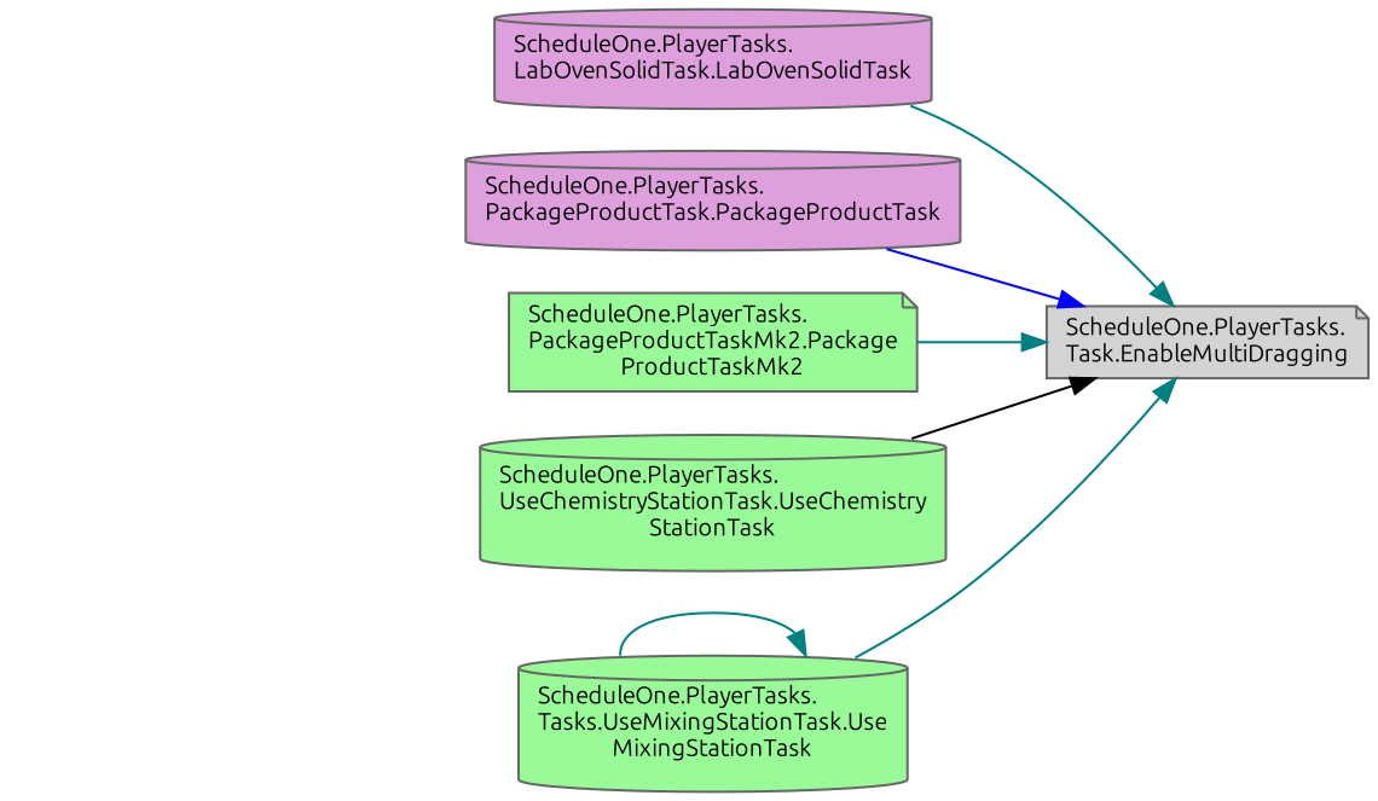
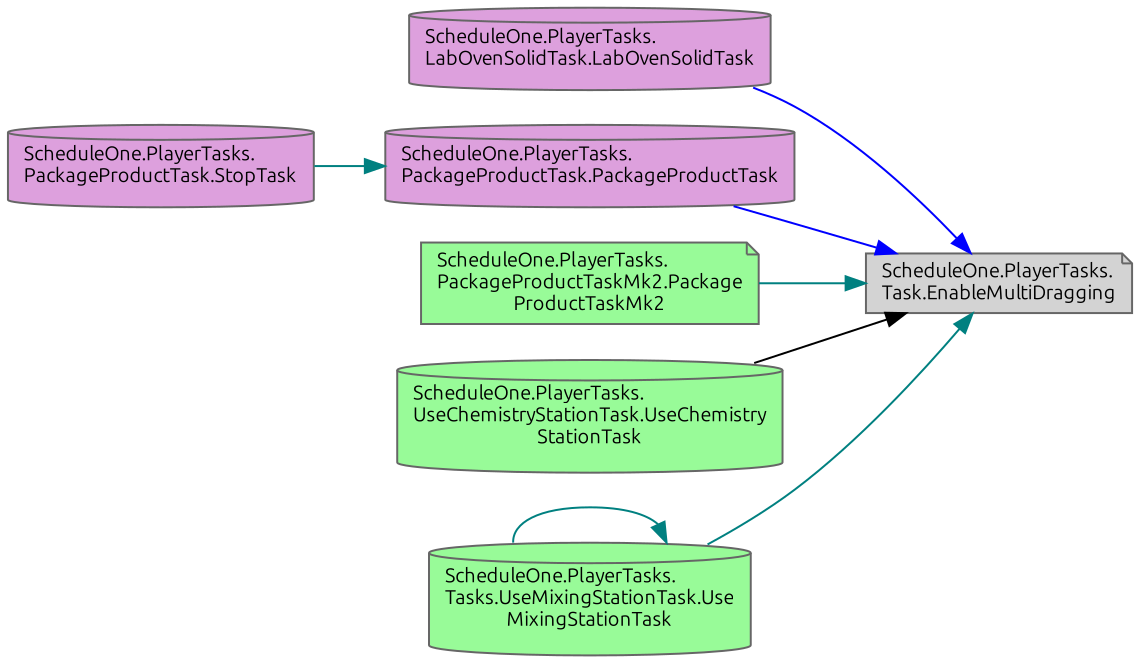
  digraph {
    fontname=Ubuntu
    rankdir=RL
    node [color=grey40 fillcolor=plum fontname=Ubuntu fontsize=10 shape=cylinder style=filled]
    edge [color=teal dir=back fontname=Ubuntu fontsize=10 labelfontname=Helvetica labelfontsize=10 style=solid]
    n1 [color=gray40 fillcolor=lightgrey fontcolor=black height=0.2 label="ScheduleOne.PlayerTasks.\lTask.EnableMultiDragging" shape=note width=0.4]
    n2 [height=0.2 label="ScheduleOne.PlayerTasks.\lLabOvenSolidTask.LabOvenSolidTask" width=0.4]
    n3 [height=0.2 label="ScheduleOne.PlayerTasks.\lPackageProductTask.PackageProductTask" width=0.4]
    n4 [fillcolor=palegreen height=0.2 label="ScheduleOne.PlayerTasks.\lPackageProductTaskMk2.Package\lProductTaskMk2" shape=note width=0.4]
    n5 [fillcolor=palegreen height=0.2 label="ScheduleOne.PlayerTasks.\lUseChemistryStationTask.UseChemistry\lStationTask" width=0.4]
    n6 [fillcolor=palegreen height=0.2 label="ScheduleOne.PlayerTasks.\lTasks.UseMixingStationTask.Use\lMixingStationTask" width=0.4]
-   n1 -> n2
+   n7 [height=0.2 label="ScheduleOne.PlayerTasks.\lPackageProductTask.StopTask" width=0.4]
+   n1 -> n2 [color=blue]
    n1 -> n3 [color=blue]
    n1 -> n4
    n1 -> n5 [color=black]
    n1 -> n6
+   n3 -> n7
    n6 -> n6
  }
